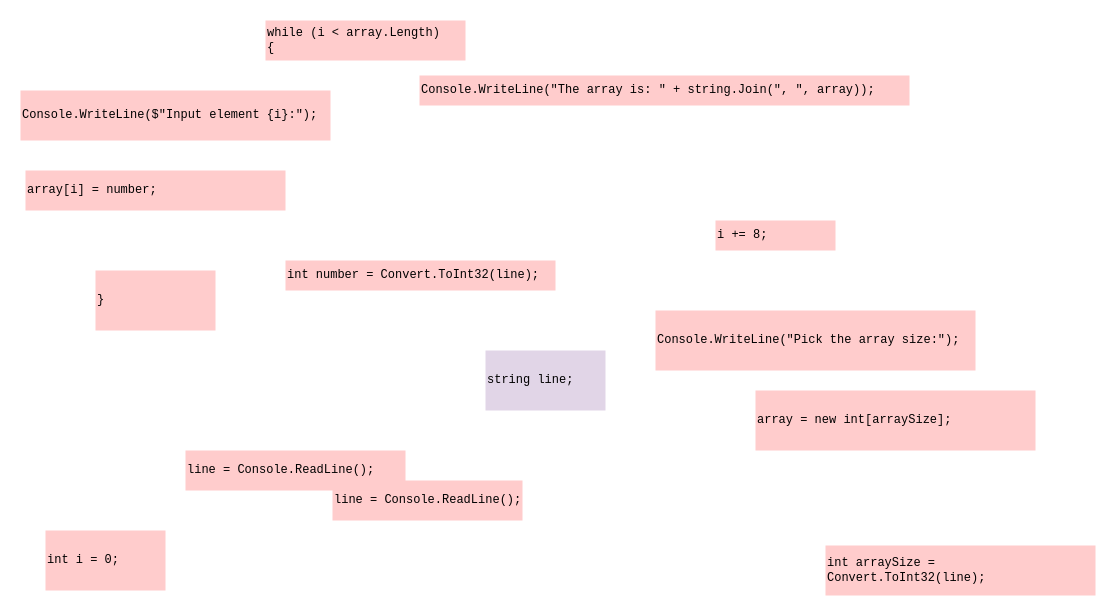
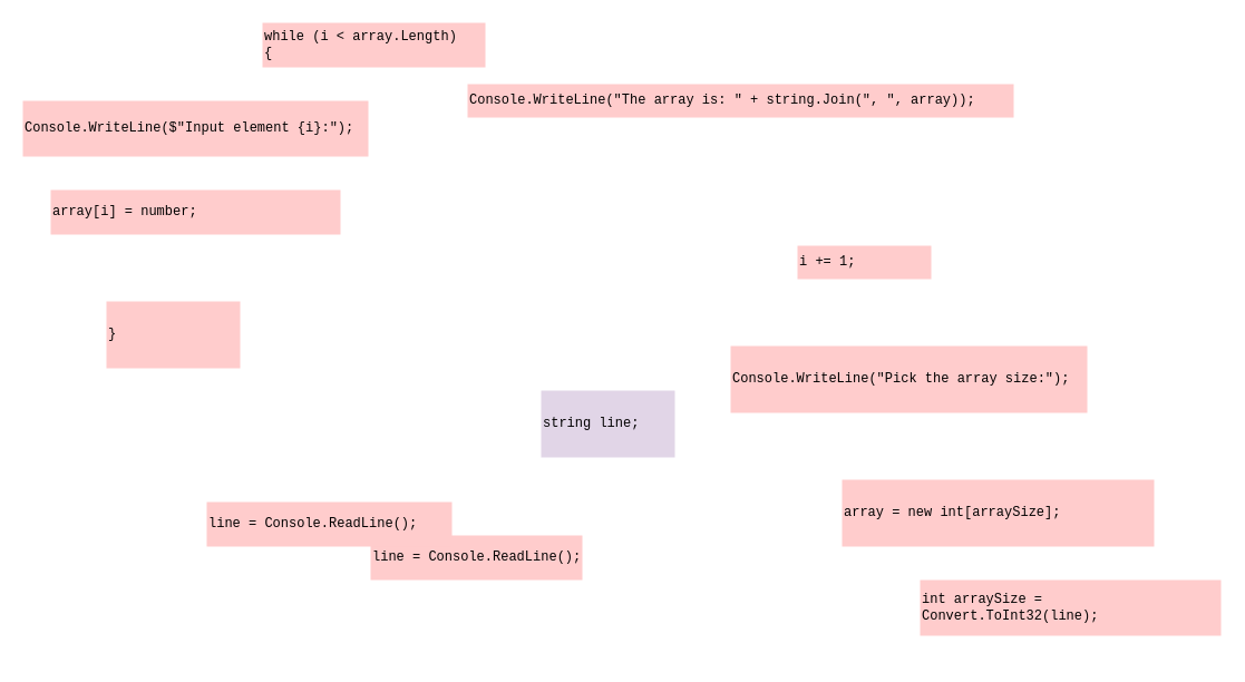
  <mxCell id="0" />
  <mxCell id="1" parent="0" />
  <mxCell id="2" value="string line;" style="whiteSpace=wrap;html=1;fontFamily=Courier New;align=left;labelBorderColor=none;rounded=0;shadow=0;sketch=0;glass=0;fillColor=#e1d5e7;strokeColor=none;" vertex="1" parent="1"><mxGeometry x="485" y="350" width="120" height="60" as="geometry" /></mxCell>
  <mxCell id="3" value="Console.WriteLine(&quot;Pick the array size:&quot;);" style="whiteSpace=wrap;html=1;fontFamily=Courier New;align=left;labelBorderColor=none;rounded=0;shadow=0;sketch=0;glass=0;fillColor=#FFCCCC;strokeColor=none;" vertex="1" parent="1"><mxGeometry x="655" y="310" width="320" height="60" as="geometry" /></mxCell>
  <mxCell id="4" value="line = Console.ReadLine();" style="whiteSpace=wrap;html=1;fontFamily=Courier New;align=left;labelBorderColor=none;rounded=0;shadow=0;sketch=0;glass=0;fillColor=#FFCCCC;strokeColor=none;" vertex="1" parent="1"><mxGeometry x="332" y="480" width="190" height="40" as="geometry" /></mxCell>
- <mxCell id="5" value="int arraySize = Convert.ToInt32(line);" style="whiteSpace=wrap;html=1;fontFamily=Courier New;align=left;labelBorderColor=none;rounded=0;shadow=0;sketch=0;glass=0;fillColor=#FFCCCC;strokeColor=none;" vertex="1" parent="1"><mxGeometry x="825" y="545" width="270" height="50" as="geometry" /></mxCell>
- <mxCell id="6" value="array = new int[arraySize];" style="whiteSpace=wrap;html=1;fontFamily=Courier New;align=left;labelBorderColor=none;rounded=0;shadow=0;sketch=0;glass=0;fillColor=#FFCCCC;strokeColor=none;" vertex="1" parent="1"><mxGeometry x="755" y="390" width="280" height="60" as="geometry" /></mxCell>
- <mxCell id="7" value="int i = 0;" style="whiteSpace=wrap;html=1;fontFamily=Courier New;align=left;labelBorderColor=none;rounded=0;shadow=0;sketch=0;glass=0;fillColor=#FFCCCC;strokeColor=none;" vertex="1" parent="1"><mxGeometry x="45" y="530" width="120" height="60" as="geometry" /></mxCell>
- <mxCell id="8" value="while (i &amp;lt; array.Length)&lt;br&gt;{" style="whiteSpace=wrap;html=1;fontFamily=Courier New;align=left;labelBorderColor=none;rounded=0;shadow=0;sketch=0;glass=0;fillColor=#FFCCCC;strokeColor=none;" vertex="1" parent="1"><mxGeometry x="265" y="20" width="200" height="40" as="geometry" /></mxCell>
+ <mxCell id="5" value="int arraySize = Convert.ToInt32(line);" style="whiteSpace=wrap;html=1;fontFamily=Courier New;align=left;labelBorderColor=none;rounded=0;shadow=0;sketch=0;glass=0;fillColor=#FFCCCC;strokeColor=none;" vertex="1" parent="1"><mxGeometry x="825" y="520" width="270" height="50" as="geometry" /></mxCell>
+ <mxCell id="6" value="array = new int[arraySize];" style="whiteSpace=wrap;html=1;fontFamily=Courier New;align=left;labelBorderColor=none;rounded=0;shadow=0;sketch=0;glass=0;fillColor=#FFCCCC;strokeColor=none;" vertex="1" parent="1"><mxGeometry x="755" y="430" width="280" height="60" as="geometry" /></mxCell>
+ <mxCell id="8" value="while (i &amp;lt; array.Length)&lt;br&gt;{" style="whiteSpace=wrap;html=1;fontFamily=Courier New;align=left;labelBorderColor=none;rounded=0;shadow=0;sketch=0;glass=0;fillColor=#FFCCCC;strokeColor=none;" vertex="1" parent="1"><mxGeometry x="235" y="20" width="200" height="40" as="geometry" /></mxCell>
  <mxCell id="9" value="Console.WriteLine($&quot;Input element {i}:&quot;);" style="whiteSpace=wrap;html=1;fontFamily=Courier New;align=left;rounded=0;shadow=0;sketch=0;glass=0;fillColor=#FFCCCC;strokeColor=none;" vertex="1" parent="1"><mxGeometry x="20" y="90" width="310" height="50" as="geometry" /></mxCell>
  <mxCell id="10" value="line = Console.ReadLine();" style="whiteSpace=wrap;html=1;fontFamily=Courier New;align=left;rounded=0;shadow=0;sketch=0;glass=0;fillColor=#FFCCCC;strokeColor=none;" vertex="1" parent="1"><mxGeometry x="185" y="450" width="220" height="40" as="geometry" /></mxCell>
- <mxCell id="11" value="int number = Convert.ToInt32(line);" style="whiteSpace=wrap;html=1;fontFamily=Courier New;align=left;rounded=0;shadow=0;sketch=0;glass=0;fillColor=#FFCCCC;strokeColor=none;" vertex="1" parent="1"><mxGeometry x="285" y="260" width="270" height="30" as="geometry" /></mxCell>
- <mxCell id="12" value="array[i] = number;" style="whiteSpace=wrap;html=1;fontFamily=Courier New;align=left;rounded=0;shadow=0;sketch=0;glass=0;fillColor=#FFCCCC;strokeColor=none;" vertex="1" parent="1"><mxGeometry x="25" y="170" width="260" height="40" as="geometry" /></mxCell>
- <mxCell id="13" value="i += 8;" style="whiteSpace=wrap;html=1;fontFamily=Courier New;align=left;rounded=0;shadow=0;sketch=0;glass=0;fillColor=#FFCCCC;strokeColor=none;" vertex="1" parent="1"><mxGeometry x="715" y="220" width="120" height="30" as="geometry" /></mxCell>
+ <mxCell id="12" value="array[i] = number;" style="whiteSpace=wrap;html=1;fontFamily=Courier New;align=left;rounded=0;shadow=0;sketch=0;glass=0;fillColor=#FFCCCC;strokeColor=none;" vertex="1" parent="1"><mxGeometry x="45" y="170" width="260" height="40" as="geometry" /></mxCell>
+ <mxCell id="13" value="i += 1;" style="whiteSpace=wrap;html=1;fontFamily=Courier New;align=left;rounded=0;shadow=0;sketch=0;glass=0;fillColor=#FFCCCC;strokeColor=none;" vertex="1" parent="1"><mxGeometry x="715" y="220" width="120" height="30" as="geometry" /></mxCell>
  <mxCell id="14" value="}" style="whiteSpace=wrap;html=1;fontFamily=Courier New;align=left;rounded=0;shadow=0;sketch=0;glass=0;fillColor=#FFCCCC;strokeColor=none;" vertex="1" parent="1"><mxGeometry x="95" y="270" width="120" height="60" as="geometry" /></mxCell>
  <mxCell id="15" value="Console.WriteLine(&quot;The array is: &quot; + string.Join(&quot;, &quot;, array));" style="whiteSpace=wrap;html=1;fontFamily=Courier New;align=left;rounded=0;shadow=0;sketch=0;glass=0;fillColor=#FFCCCC;strokeColor=none;" vertex="1" parent="1"><mxGeometry x="419" y="75" width="490" height="30" as="geometry" /></mxCell>
